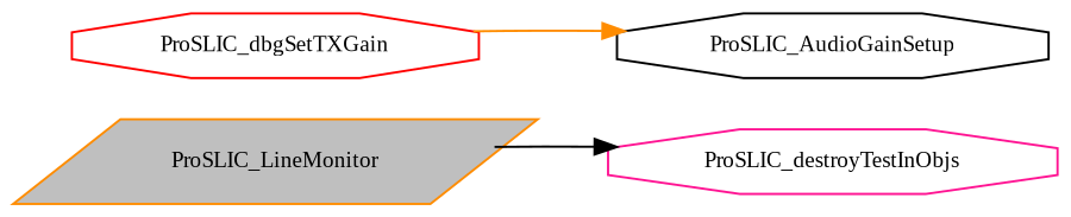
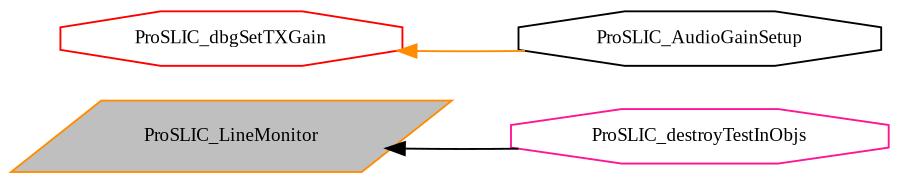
  digraph {
    fontname="Liberation Serif"
    rankdir=LR
    node [fillcolor=white fontname="Liberation Serif" fontsize=10 shape=octagon style=filled]
    edge [dir=back fontname="Liberation Serif" fontsize=10 labelfontname=Helvetica labelfontsize=10 style=solid]
    n1 [color=darkorange fillcolor=grey75 fontcolor=black height=0.2 label=ProSLIC_LineMonitor shape=parallelogram width=0.4]
    n2 [color=deeppink height=0.2 label=ProSLIC_destroyTestInObjs width=0.4]
    n3 [color=red height=0.2 label=ProSLIC_dbgSetTXGain width=0.4]
    n4 [color=black height=0.2 label=ProSLIC_AudioGainSetup width=0.4]
-   n2 -> n1 [color=black]
-   n4 -> n3 [color=darkorange]
+   n1 -> n2 [color=black]
+   n3 -> n4 [color=darkorange]
  }
